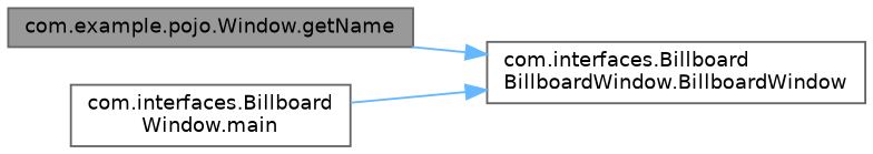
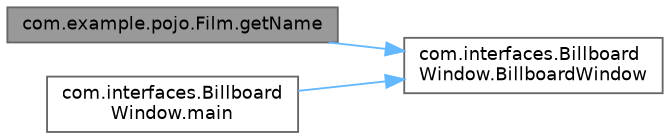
  digraph {
    rankdir=RL
    node [color=grey40 fillcolor=white fontname=Helvetica fontsize=10 shape=box style=filled]
    edge [color=steelblue1 dir=back fontname=Helvetica fontsize=10 labelfontname=Helvetica labelfontsize=10 style=solid]
-   n1 [color=gray40 fillcolor=grey60 fontcolor=black height=0.2 label="com.example.pojo.Window.getName" width=0.4]
-   n2 [height=0.2 label="com.interfaces.Billboard\lBillboardWindow.BillboardWindow" width=0.4]
+   n1 [color=gray40 fillcolor=grey60 fontcolor=black height=0.2 label="com.example.pojo.Film.getName" width=0.4]
+   n2 [height=0.2 label="com.interfaces.Billboard\lWindow.BillboardWindow" width=0.4]
    n3 [height=0.2 label="com.interfaces.Billboard\lWindow.main" width=0.4]
    n2 -> n1
    n2 -> n3
  }
